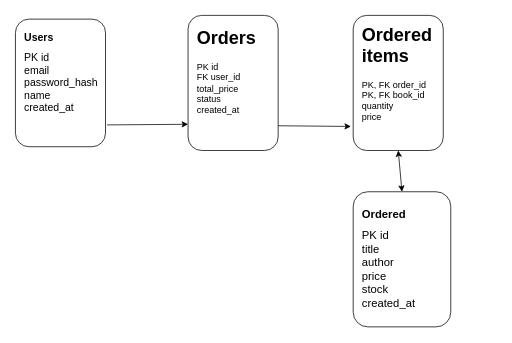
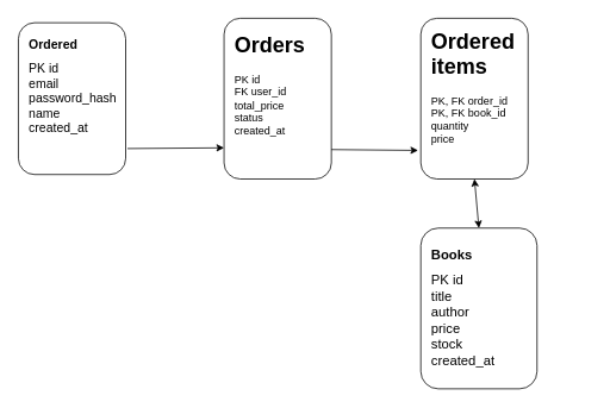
  <mxCell id="0" />
  <mxCell id="1" parent="0" />
  <mxCell id="2" value="" style="rounded=1;whiteSpace=wrap;html=1;" vertex="1" parent="1"><mxGeometry x="20" y="25" width="120" height="170" as="geometry" /></mxCell>
  <mxCell id="3" value="" style="rounded=1;whiteSpace=wrap;html=1;" vertex="1" parent="1"><mxGeometry x="470" y="255" width="130" height="180" as="geometry" /></mxCell>
- <mxCell id="4" value="&lt;h1 style=&quot;margin-top: 0px; font-size: 14px;&quot;&gt;&lt;font style=&quot;font-size: 14px;&quot;&gt;Users&lt;/font&gt;&lt;/h1&gt;&lt;div style=&quot;font-size: 14px;&quot;&gt;&lt;font style=&quot;font-size: 14px;&quot;&gt;PK id&lt;/font&gt;&lt;/div&gt;&lt;div style=&quot;font-size: 14px;&quot;&gt;&lt;font style=&quot;font-size: 14px;&quot;&gt;email&lt;/font&gt;&lt;/div&gt;&lt;div style=&quot;font-size: 14px;&quot;&gt;&lt;font style=&quot;font-size: 14px;&quot;&gt;password_hash&lt;br&gt;&lt;span style=&quot;&quot; class=&quot;hljs-type&quot;&gt;name&lt;/span&gt;&lt;br&gt;created_at&amp;nbsp;&lt;/font&gt;&lt;/div&gt;" style="text;html=1;whiteSpace=wrap;overflow=hidden;rounded=0;" vertex="1" parent="1"><mxGeometry x="30" y="35" width="180" height="120" as="geometry" /></mxCell>
- <mxCell id="5" value="&lt;h1 style=&quot;margin-top: 0px; font-size: 15px;&quot;&gt;&lt;font style=&quot;font-size: 15px;&quot;&gt;Ordered&lt;/font&gt;&lt;/h1&gt;&lt;div style=&quot;font-size: 15px;&quot;&gt;&lt;font style=&quot;font-size: 15px;&quot;&gt;PK id&lt;/font&gt;&lt;/div&gt;&lt;div style=&quot;font-size: 15px;&quot;&gt;&lt;font style=&quot;font-size: 15px;&quot;&gt;title&lt;/font&gt;&lt;/div&gt;&lt;div style=&quot;font-size: 15px;&quot;&gt;&lt;font style=&quot;font-size: 15px;&quot;&gt;author&lt;/font&gt;&lt;/div&gt;&lt;div style=&quot;font-size: 15px;&quot;&gt;&lt;font style=&quot;font-size: 15px;&quot;&gt;price&lt;/font&gt;&lt;/div&gt;&lt;div style=&quot;font-size: 15px;&quot;&gt;&lt;font style=&quot;font-size: 15px;&quot;&gt;stock&lt;/font&gt;&lt;/div&gt;&lt;div style=&quot;font-size: 15px;&quot;&gt;&lt;font style=&quot;font-size: 15px;&quot;&gt;created_at&amp;nbsp;&amp;nbsp;&lt;/font&gt;&lt;/div&gt;" style="text;html=1;whiteSpace=wrap;overflow=hidden;rounded=0;" vertex="1" parent="1"><mxGeometry x="480" y="270" width="180" height="150" as="geometry" /></mxCell>
+ <mxCell id="4" value="&lt;h1 style=&quot;margin-top: 0px; font-size: 14px;&quot;&gt;&lt;font style=&quot;font-size: 14px;&quot;&gt;Ordered&lt;/font&gt;&lt;/h1&gt;&lt;div style=&quot;font-size: 14px;&quot;&gt;&lt;font style=&quot;font-size: 14px;&quot;&gt;PK id&lt;/font&gt;&lt;/div&gt;&lt;div style=&quot;font-size: 14px;&quot;&gt;&lt;font style=&quot;font-size: 14px;&quot;&gt;email&lt;/font&gt;&lt;/div&gt;&lt;div style=&quot;font-size: 14px;&quot;&gt;&lt;font style=&quot;font-size: 14px;&quot;&gt;password_hash&lt;br&gt;&lt;span style=&quot;&quot; class=&quot;hljs-type&quot;&gt;name&lt;/span&gt;&lt;br&gt;created_at&amp;nbsp;&lt;/font&gt;&lt;/div&gt;" style="text;html=1;whiteSpace=wrap;overflow=hidden;rounded=0;" vertex="1" parent="1"><mxGeometry x="30" y="35" width="180" height="120" as="geometry" /></mxCell>
+ <mxCell id="5" value="&lt;h1 style=&quot;margin-top: 0px; font-size: 15px;&quot;&gt;&lt;font style=&quot;font-size: 15px;&quot;&gt;Books&lt;/font&gt;&lt;/h1&gt;&lt;div style=&quot;font-size: 15px;&quot;&gt;&lt;font style=&quot;font-size: 15px;&quot;&gt;PK id&lt;/font&gt;&lt;/div&gt;&lt;div style=&quot;font-size: 15px;&quot;&gt;&lt;font style=&quot;font-size: 15px;&quot;&gt;title&lt;/font&gt;&lt;/div&gt;&lt;div style=&quot;font-size: 15px;&quot;&gt;&lt;font style=&quot;font-size: 15px;&quot;&gt;author&lt;/font&gt;&lt;/div&gt;&lt;div style=&quot;font-size: 15px;&quot;&gt;&lt;font style=&quot;font-size: 15px;&quot;&gt;price&lt;/font&gt;&lt;/div&gt;&lt;div style=&quot;font-size: 15px;&quot;&gt;&lt;font style=&quot;font-size: 15px;&quot;&gt;stock&lt;/font&gt;&lt;/div&gt;&lt;div style=&quot;font-size: 15px;&quot;&gt;&lt;font style=&quot;font-size: 15px;&quot;&gt;created_at&amp;nbsp;&amp;nbsp;&lt;/font&gt;&lt;/div&gt;" style="text;html=1;whiteSpace=wrap;overflow=hidden;rounded=0;" vertex="1" parent="1"><mxGeometry x="480" y="270" width="180" height="150" as="geometry" /></mxCell>
  <mxCell id="6" value="" style="rounded=1;whiteSpace=wrap;html=1;" vertex="1" parent="1"><mxGeometry x="250" y="20" width="120" height="180" as="geometry" /></mxCell>
  <mxCell id="7" value="&lt;h1 style=&quot;margin-top: 0px;&quot;&gt;Orders&lt;/h1&gt;&lt;div&gt;PK id&lt;/div&gt;&lt;div&gt;FK user_id&lt;/div&gt;&lt;div&gt;total_price&lt;/div&gt;&lt;div&gt;&lt;span class=&quot;hljs-built_in&quot;&gt;status&lt;/span&gt;&lt;/div&gt;&lt;div&gt;created_at&lt;/div&gt;" style="text;html=1;whiteSpace=wrap;overflow=hidden;rounded=0;" vertex="1" parent="1"><mxGeometry x="260" y="30" width="180" height="125" as="geometry" /></mxCell>
  <mxCell id="8" value="" style="rounded=1;whiteSpace=wrap;html=1;" vertex="1" parent="1"><mxGeometry x="470" y="20" width="120" height="180" as="geometry" /></mxCell>
  <mxCell id="9" value="&lt;h1 style=&quot;margin-top: 0px;&quot;&gt;Ordered items&lt;/h1&gt;&lt;div&gt;PK, FK order_id&lt;/div&gt;&lt;div&gt;PK, FK book_id&lt;/div&gt;&lt;div&gt;quantity&lt;/div&gt;&lt;div&gt;price&amp;nbsp; &amp;nbsp;&lt;/div&gt;" style="text;html=1;whiteSpace=wrap;overflow=hidden;rounded=0;" vertex="1" parent="1"><mxGeometry x="480" y="25" width="120" height="140" as="geometry" /></mxCell>
  <mxCell id="10" value="" style="endArrow=classic;html=1;rounded=0;entryX=0;entryY=0.806;entryDx=0;entryDy=0;entryPerimeter=0;exitX=1.017;exitY=0.829;exitDx=0;exitDy=0;exitPerimeter=0;" edge="1" parent="1" source="2" target="6"><mxGeometry width="50" height="50" relative="1" as="geometry"><mxPoint x="230" y="215" as="sourcePoint" /><mxPoint x="280" y="165" as="targetPoint" /></mxGeometry></mxCell>
  <mxCell id="11" value="" style="endArrow=classic;html=1;rounded=0;exitX=1;exitY=0.817;exitDx=0;exitDy=0;exitPerimeter=0;entryX=-0.025;entryY=0.822;entryDx=0;entryDy=0;entryPerimeter=0;" edge="1" parent="1" source="6" target="8"><mxGeometry width="50" height="50" relative="1" as="geometry"><mxPoint x="230" y="215" as="sourcePoint" /><mxPoint x="280" y="165" as="targetPoint" /></mxGeometry></mxCell>
  <mxCell id="12" value="" style="endArrow=classic;startArrow=classic;html=1;rounded=0;exitX=0.5;exitY=0;exitDx=0;exitDy=0;entryX=0.5;entryY=1;entryDx=0;entryDy=0;" edge="1" parent="1" source="3" target="8"><mxGeometry width="50" height="50" relative="1" as="geometry"><mxPoint x="230" y="215" as="sourcePoint" /><mxPoint x="280" y="165" as="targetPoint" /></mxGeometry></mxCell>
